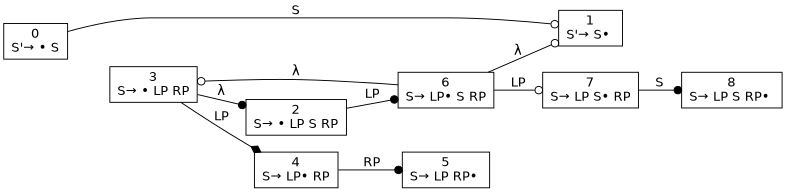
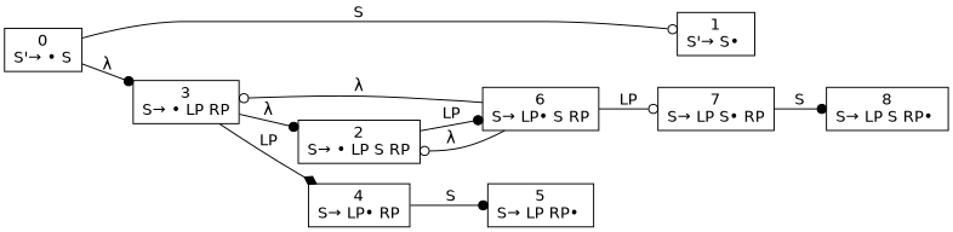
  digraph {
    rankdir=LR
    node [fontname=Helvetica shape=box]
    edge [arrowhead=dot fontname=Helvetica]
    n1 [label=<0<br />S'→ • S>]
    n2 [label=<1<br />S'→ S• >]
    n3 [label=<3<br />S→ • LP RP>]
    n4 [label=<2<br />S→ • LP S RP>]
    n5 [label=<6<br />S→ LP• S RP>]
    n6 [label=<4<br />S→ LP• RP>]
    n7 [label=<7<br />S→ LP S• RP>]
    n8 [label=<5<br />S→ LP RP• >]
    n9 [label=<8<br />S→ LP S RP• >]
    n1 -> n2 [arrowhead=odot label=S]
+   n1 -> n3 [label=<&lambda;>]
    n3 -> n4 [label=<&lambda;>]
    n3 -> n6 [arrowhead=diamond label=LP]
    n4 -> n5 [label=LP]
    n5 -> n3 [arrowhead=odot label=<&lambda;>]
-   n5 -> n2 [arrowhead=odot label=<&lambda;>]
+   n5 -> n4 [arrowhead=odot label=<&lambda;>]
    n5 -> n7 [arrowhead=odot label=LP]
-   n6 -> n8 [label=RP]
+   n6 -> n8 [label=S]
    n7 -> n9 [label=S]
  }
